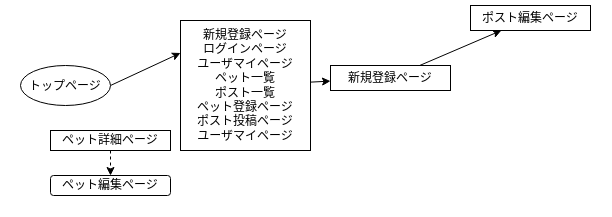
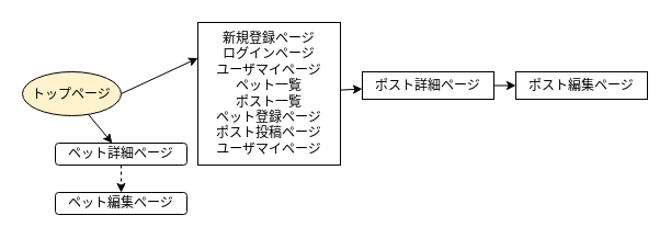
  <mxCell id="0" />
  <mxCell id="1" parent="0" />
  <mxCell id="2" style="edgeStyle=none;html=1;exitX=1;exitY=0.5;exitDx=0;exitDy=0;entryX=0;entryY=0.25;entryDx=0;entryDy=0;" edge="1" parent="1" source="4" target="6"><mxGeometry relative="1" as="geometry" /></mxCell>
- <mxCell id="4" value="トップページ" style="ellipse" vertex="1" parent="1"><mxGeometry x="20" y="65" width="90" height="40" as="geometry" /></mxCell>
+ <mxCell id="3" value="" style="edgeStyle=none;html=1;" edge="1" parent="1" source="4" target="8"><mxGeometry relative="1" as="geometry" /></mxCell>
+ <mxCell id="4" value="トップページ" style="ellipse;fillColor=#fff2cc;" vertex="1" parent="1"><mxGeometry x="20" y="65" width="90" height="40" as="geometry" /></mxCell>
  <mxCell id="5" value="" style="edgeStyle=none;html=1;" edge="1" parent="1" source="6" target="11"><mxGeometry relative="1" as="geometry" /></mxCell>
  <mxCell id="6" value="新規登録ページ&lt;br&gt;ログインページ&lt;br&gt;ユーザマイページ&lt;br&gt;ペット一覧&lt;br&gt;ポスト一覧&lt;br&gt;ペット登録ページ&lt;br&gt;ポスト投稿ページ&lt;br&gt;ユーザマイページ" style="whiteSpace=wrap;html=1;" vertex="1" parent="1"><mxGeometry x="180" y="20" width="130" height="130" as="geometry" /></mxCell>
  <mxCell id="7" value="" style="edgeStyle=none;html=1;dashed=1;" edge="1" parent="1" source="8" target="9"><mxGeometry relative="1" as="geometry" /></mxCell>
- <mxCell id="8" value="ペット詳細ページ" style="whiteSpace=wrap;html=1;" vertex="1" parent="1"><mxGeometry x="50" y="130" width="120" height="20" as="geometry" /></mxCell>
+ <mxCell id="8" value="ペット詳細ページ" style="whiteSpace=wrap;html=1;rounded=1;" vertex="1" parent="1"><mxGeometry x="50" y="130" width="120" height="20" as="geometry" /></mxCell>
  <mxCell id="9" value="ペット編集ページ" style="whiteSpace=wrap;html=1;rounded=1;" vertex="1" parent="1"><mxGeometry x="50" y="175" width="120" height="20" as="geometry" /></mxCell>
  <mxCell id="10" value="" style="edgeStyle=none;html=1;" edge="1" parent="1" source="11" target="12"><mxGeometry relative="1" as="geometry" /></mxCell>
- <mxCell id="11" value="新規登録ページ" style="whiteSpace=wrap;html=1;" vertex="1" parent="1"><mxGeometry x="330" y="65" width="120" height="25" as="geometry" /></mxCell>
- <mxCell id="12" value="ポスト編集ページ" style="whiteSpace=wrap;html=1;" vertex="1" parent="1"><mxGeometry x="470" y="5" width="120" height="25" as="geometry" /></mxCell>
+ <mxCell id="11" value="ポスト詳細ページ" style="whiteSpace=wrap;html=1;" vertex="1" parent="1"><mxGeometry x="330" y="65" width="120" height="25" as="geometry" /></mxCell>
+ <mxCell id="12" value="ポスト編集ページ" style="whiteSpace=wrap;html=1;" vertex="1" parent="1"><mxGeometry x="470" y="65" width="120" height="25" as="geometry" /></mxCell>
